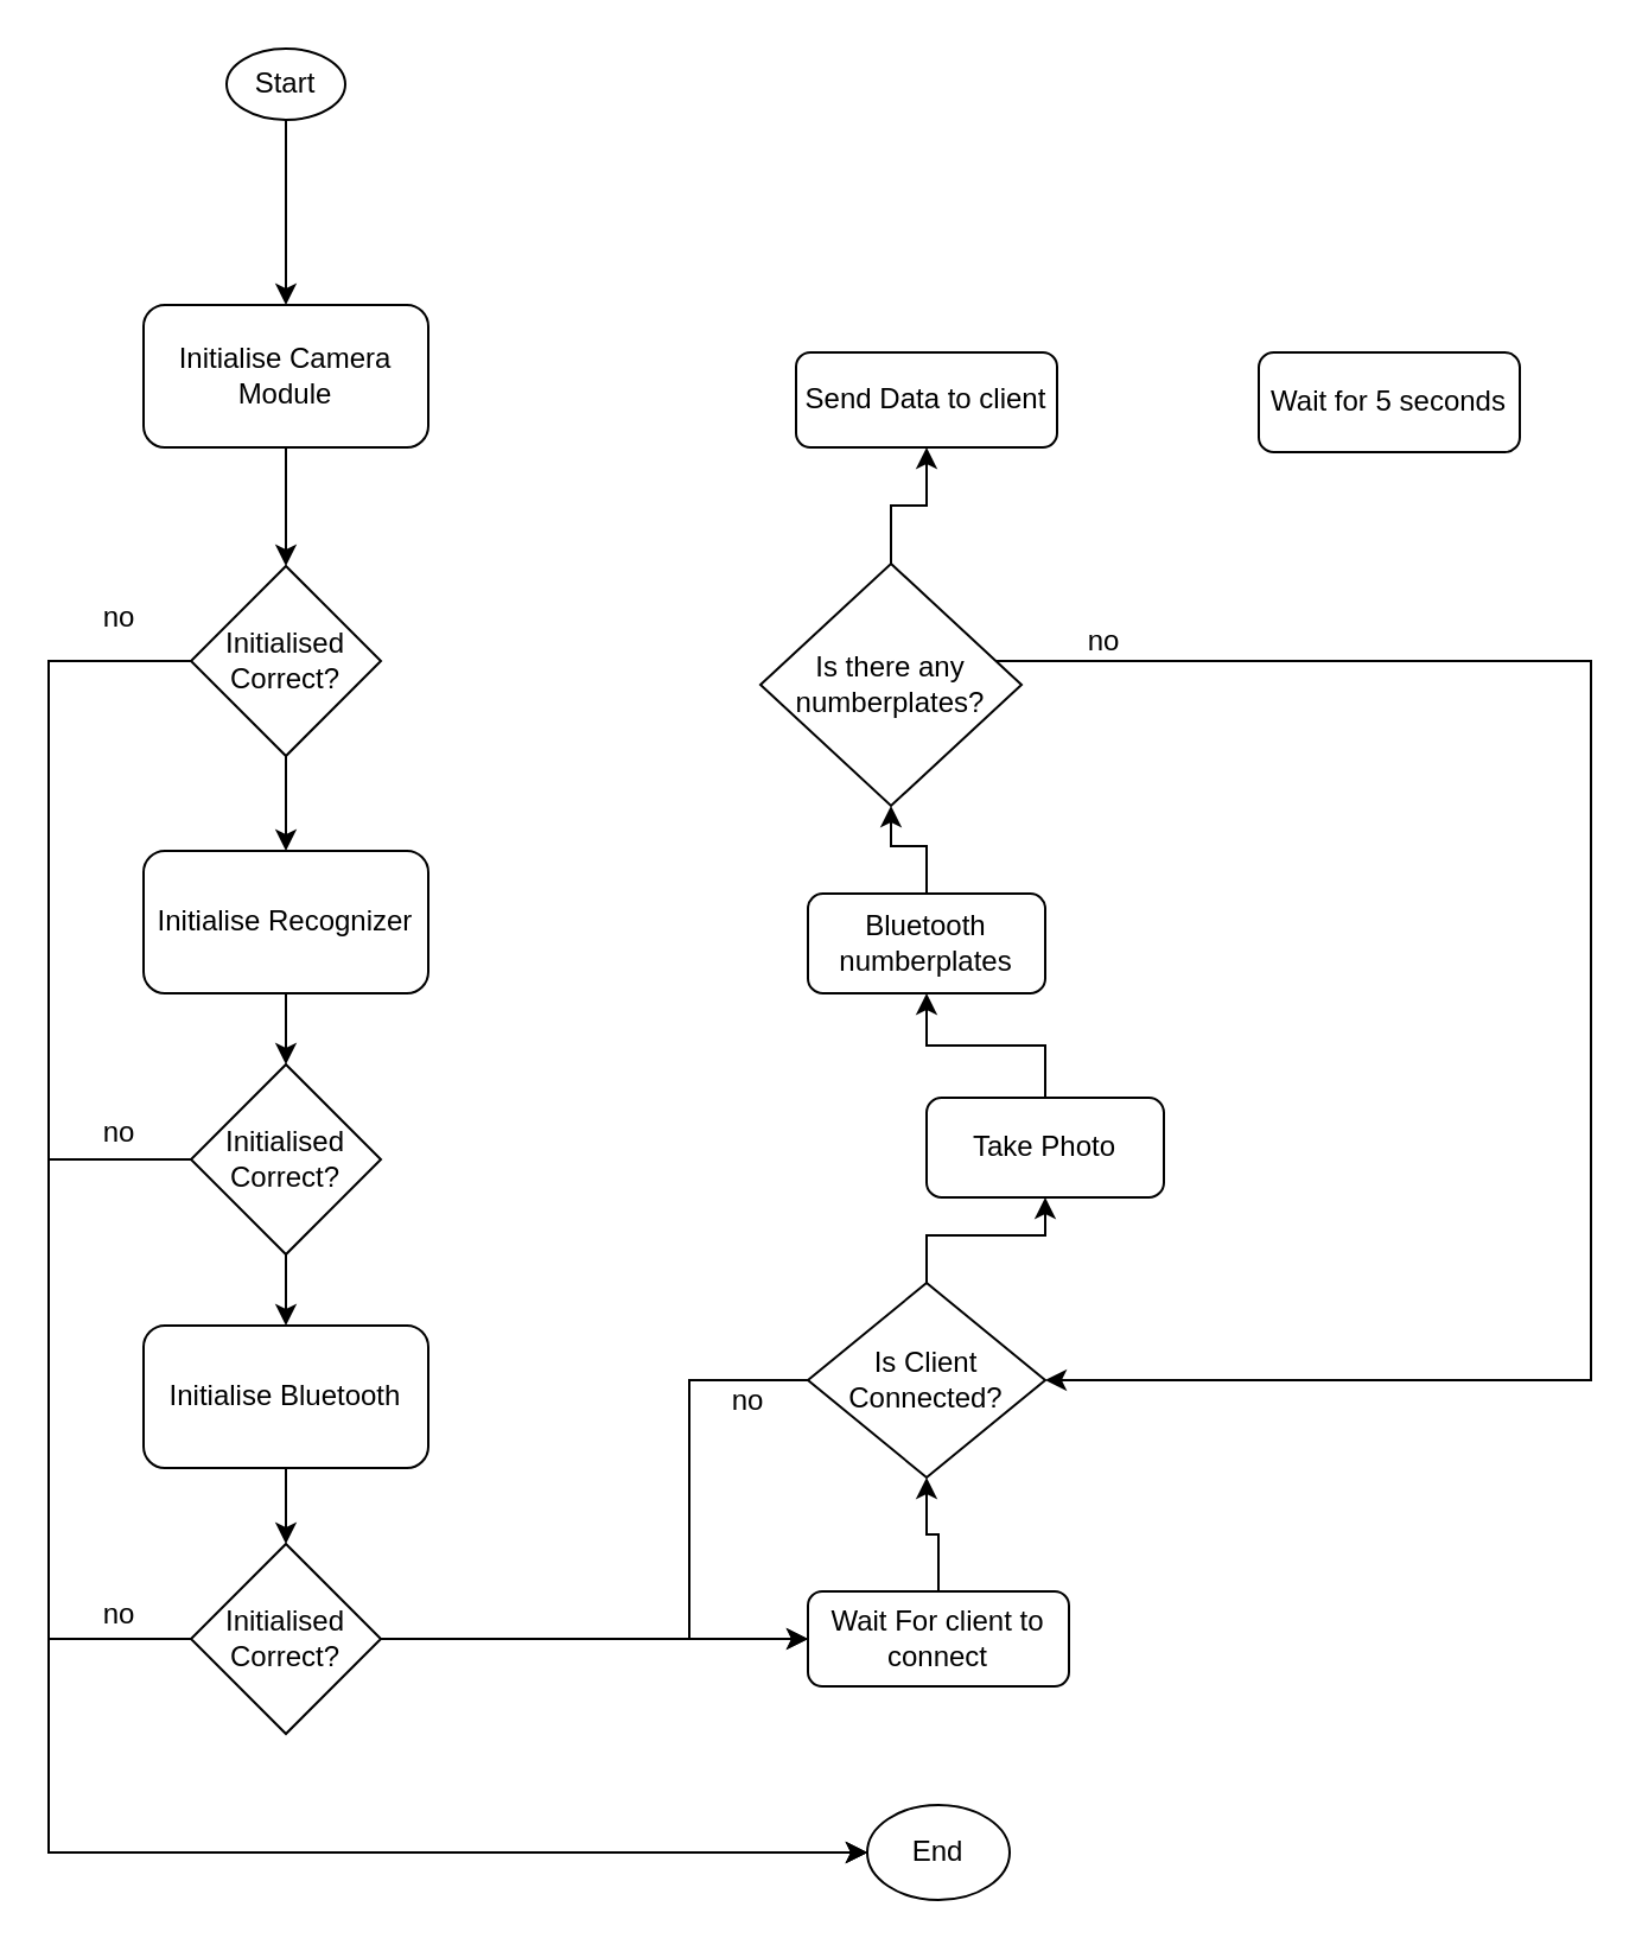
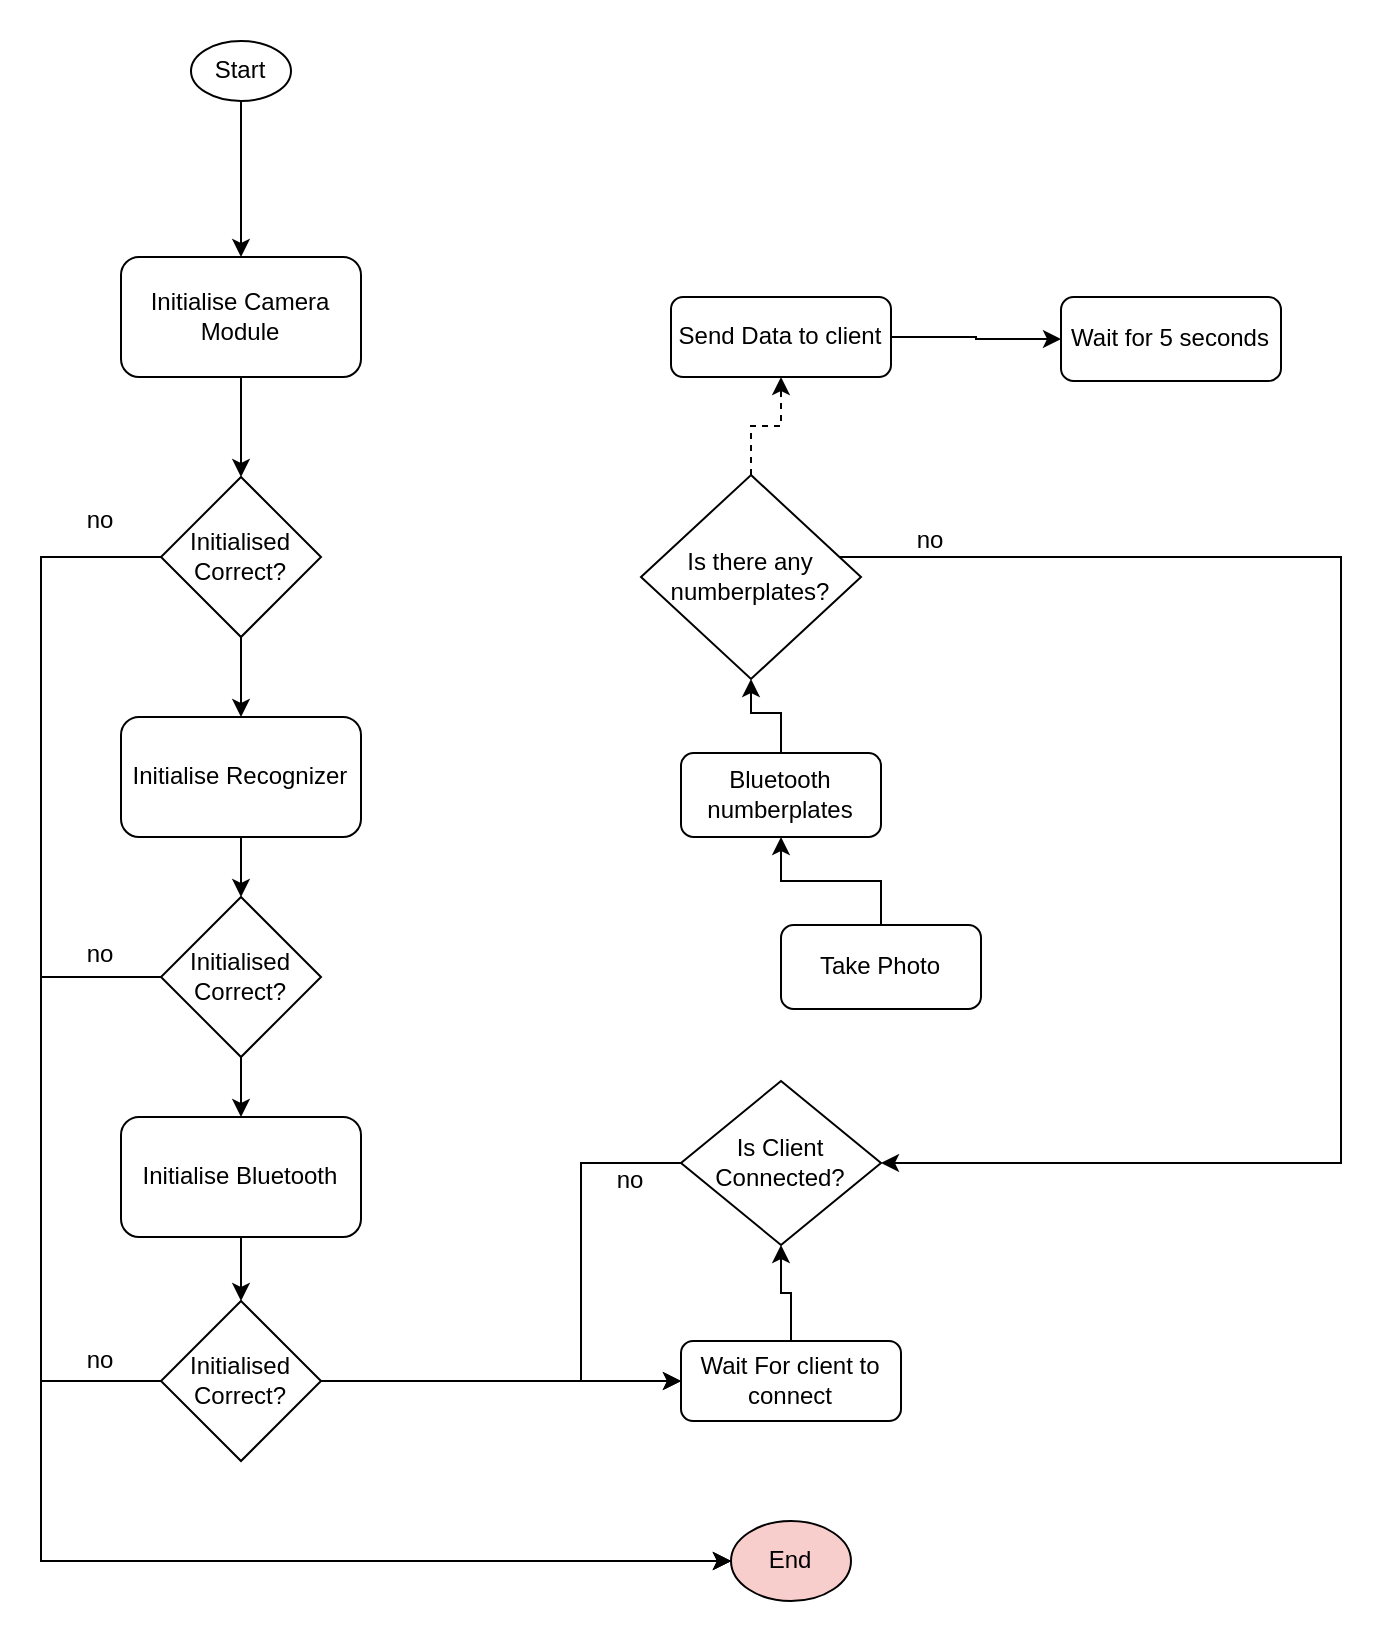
  <mxCell id="0" />
  <mxCell id="1" parent="0" />
  <mxCell id="2" style="edgeStyle=orthogonalEdgeStyle;rounded=0;orthogonalLoop=1;jettySize=auto;html=1;entryX=0.5;entryY=0;entryDx=0;entryDy=0;" edge="1" parent="1" source="3" target="10"><mxGeometry relative="1" as="geometry" /></mxCell>
  <mxCell id="3" value="Initialise Camera Module" style="rounded=1;whiteSpace=wrap;html=1;" vertex="1" parent="1"><mxGeometry x="60" y="128" width="120" height="60" as="geometry" /></mxCell>
  <mxCell id="4" style="edgeStyle=orthogonalEdgeStyle;rounded=0;orthogonalLoop=1;jettySize=auto;html=1;entryX=0.5;entryY=0;entryDx=0;entryDy=0;" edge="1" parent="1" source="5" target="13"><mxGeometry relative="1" as="geometry" /></mxCell>
  <mxCell id="5" value="Initialise Recognizer" style="rounded=1;whiteSpace=wrap;html=1;" vertex="1" parent="1"><mxGeometry x="60" y="358" width="120" height="60" as="geometry" /></mxCell>
  <mxCell id="6" style="edgeStyle=orthogonalEdgeStyle;rounded=0;orthogonalLoop=1;jettySize=auto;html=1;entryX=0.5;entryY=0;entryDx=0;entryDy=0;" edge="1" parent="1" source="7" target="16"><mxGeometry relative="1" as="geometry" /></mxCell>
  <mxCell id="7" value="Initialise Bluetooth" style="rounded=1;whiteSpace=wrap;html=1;" vertex="1" parent="1"><mxGeometry x="60" y="558" width="120" height="60" as="geometry" /></mxCell>
  <mxCell id="8" style="edgeStyle=orthogonalEdgeStyle;rounded=0;orthogonalLoop=1;jettySize=auto;html=1;" edge="1" parent="1" source="10" target="5"><mxGeometry relative="1" as="geometry" /></mxCell>
  <mxCell id="9" style="edgeStyle=orthogonalEdgeStyle;rounded=0;orthogonalLoop=1;jettySize=auto;html=1;entryX=0;entryY=0.5;entryDx=0;entryDy=0;" edge="1" parent="1" source="10" target="17"><mxGeometry relative="1" as="geometry"><Array as="points"><mxPoint x="20" y="278" /><mxPoint x="20" y="780" /></Array></mxGeometry></mxCell>
  <mxCell id="10" value="Initialised Correct?" style="rhombus;whiteSpace=wrap;html=1;" vertex="1" parent="1"><mxGeometry x="80" y="238" width="80" height="80" as="geometry" /></mxCell>
  <mxCell id="11" style="edgeStyle=orthogonalEdgeStyle;rounded=0;orthogonalLoop=1;jettySize=auto;html=1;entryX=0.5;entryY=0;entryDx=0;entryDy=0;" edge="1" parent="1" source="13" target="7"><mxGeometry relative="1" as="geometry" /></mxCell>
  <mxCell id="12" style="edgeStyle=orthogonalEdgeStyle;rounded=0;orthogonalLoop=1;jettySize=auto;html=1;entryX=0;entryY=0.5;entryDx=0;entryDy=0;" edge="1" parent="1" source="13" target="17"><mxGeometry relative="1" as="geometry"><Array as="points"><mxPoint x="20" y="488" /><mxPoint x="20" y="780" /></Array></mxGeometry></mxCell>
  <mxCell id="13" value="Initialised Correct?" style="rhombus;whiteSpace=wrap;html=1;" vertex="1" parent="1"><mxGeometry x="80" y="448" width="80" height="80" as="geometry" /></mxCell>
  <mxCell id="14" style="edgeStyle=orthogonalEdgeStyle;rounded=0;orthogonalLoop=1;jettySize=auto;html=1;" edge="1" parent="1" source="16" target="21"><mxGeometry relative="1" as="geometry" /></mxCell>
  <mxCell id="15" style="edgeStyle=orthogonalEdgeStyle;rounded=0;orthogonalLoop=1;jettySize=auto;html=1;entryX=0;entryY=0.5;entryDx=0;entryDy=0;" edge="1" parent="1" source="16" target="17"><mxGeometry relative="1" as="geometry"><Array as="points"><mxPoint x="20" y="690" /><mxPoint x="20" y="780" /></Array></mxGeometry></mxCell>
  <mxCell id="16" value="Initialised Correct?" style="rhombus;whiteSpace=wrap;html=1;" vertex="1" parent="1"><mxGeometry x="80" y="650" width="80" height="80" as="geometry" /></mxCell>
- <mxCell id="17" value="End" style="ellipse;whiteSpace=wrap;html=1;" vertex="1" parent="1"><mxGeometry x="365" y="760" width="60" height="40" as="geometry" /></mxCell>
+ <mxCell id="17" value="End" style="ellipse;whiteSpace=wrap;html=1;fillColor=#f8cecc;" vertex="1" parent="1"><mxGeometry x="365" y="760" width="60" height="40" as="geometry" /></mxCell>
  <mxCell id="18" style="edgeStyle=orthogonalEdgeStyle;rounded=0;orthogonalLoop=1;jettySize=auto;html=1;entryX=0.5;entryY=0;entryDx=0;entryDy=0;" edge="1" parent="1" source="19" target="3"><mxGeometry relative="1" as="geometry" /></mxCell>
  <mxCell id="19" value="Start" style="ellipse;whiteSpace=wrap;html=1;" vertex="1" parent="1"><mxGeometry x="95" y="20" width="50" height="30" as="geometry" /></mxCell>
  <mxCell id="20" style="edgeStyle=orthogonalEdgeStyle;rounded=0;orthogonalLoop=1;jettySize=auto;html=1;entryX=0.5;entryY=1;entryDx=0;entryDy=0;" edge="1" parent="1" source="21" target="24"><mxGeometry relative="1" as="geometry" /></mxCell>
  <mxCell id="21" value="Wait For client to connect" style="rounded=1;whiteSpace=wrap;html=1;" vertex="1" parent="1"><mxGeometry x="340" y="670" width="110" height="40" as="geometry" /></mxCell>
  <mxCell id="22" style="edgeStyle=orthogonalEdgeStyle;rounded=0;orthogonalLoop=1;jettySize=auto;html=1;entryX=0;entryY=0.5;entryDx=0;entryDy=0;" edge="1" parent="1" source="24" target="21"><mxGeometry relative="1" as="geometry"><Array as="points"><mxPoint x="290" y="581" /><mxPoint x="290" y="690" /></Array></mxGeometry></mxCell>
- <mxCell id="23" style="edgeStyle=orthogonalEdgeStyle;rounded=0;orthogonalLoop=1;jettySize=auto;html=1;entryX=0.5;entryY=1;entryDx=0;entryDy=0;" edge="1" parent="1" source="24" target="26"><mxGeometry relative="1" as="geometry" /></mxCell>
  <mxCell id="24" value="Is Client Connected?" style="rhombus;whiteSpace=wrap;html=1;" vertex="1" parent="1"><mxGeometry x="340" y="540" width="100" height="82" as="geometry" /></mxCell>
  <mxCell id="25" style="edgeStyle=orthogonalEdgeStyle;rounded=0;orthogonalLoop=1;jettySize=auto;html=1;entryX=0.5;entryY=1;entryDx=0;entryDy=0;" edge="1" parent="1" source="26" target="28"><mxGeometry relative="1" as="geometry" /></mxCell>
  <mxCell id="26" value="Take Photo" style="rounded=1;whiteSpace=wrap;html=1;" vertex="1" parent="1"><mxGeometry x="390" y="462" width="100" height="42" as="geometry" /></mxCell>
  <mxCell id="27" style="edgeStyle=orthogonalEdgeStyle;rounded=0;orthogonalLoop=1;jettySize=auto;html=1;entryX=0.5;entryY=1;entryDx=0;entryDy=0;" edge="1" parent="1" source="28" target="31"><mxGeometry relative="1" as="geometry" /></mxCell>
  <mxCell id="28" value="Bluetooth numberplates" style="rounded=1;whiteSpace=wrap;html=1;" vertex="1" parent="1"><mxGeometry x="340" y="376" width="100" height="42" as="geometry" /></mxCell>
- <mxCell id="29" style="edgeStyle=orthogonalEdgeStyle;rounded=0;orthogonalLoop=1;jettySize=auto;html=1;entryX=0.5;entryY=1;entryDx=0;entryDy=0;" edge="1" parent="1" source="31" target="33"><mxGeometry relative="1" as="geometry" /></mxCell>
+ <mxCell id="29" style="edgeStyle=orthogonalEdgeStyle;rounded=0;orthogonalLoop=1;jettySize=auto;html=1;entryX=0.5;entryY=1;entryDx=0;entryDy=0;dashed=1;" edge="1" parent="1" source="31" target="33"><mxGeometry relative="1" as="geometry" /></mxCell>
  <mxCell id="30" style="edgeStyle=orthogonalEdgeStyle;rounded=0;orthogonalLoop=1;jettySize=auto;html=1;entryX=1;entryY=0.5;entryDx=0;entryDy=0;" edge="1" parent="1" source="31" target="24"><mxGeometry relative="1" as="geometry"><mxPoint x="670" y="580" as="targetPoint" /><Array as="points"><mxPoint x="670" y="278" /><mxPoint x="670" y="581" /></Array></mxGeometry></mxCell>
  <mxCell id="31" value="Is there any numberplates?" style="rhombus;whiteSpace=wrap;html=1;" vertex="1" parent="1"><mxGeometry x="320" y="237" width="110" height="102" as="geometry" /></mxCell>
+ <mxCell id="32" style="edgeStyle=orthogonalEdgeStyle;rounded=0;orthogonalLoop=1;jettySize=auto;html=1;entryX=0;entryY=0.5;entryDx=0;entryDy=0;" edge="1" parent="1" source="33" target="34"><mxGeometry relative="1" as="geometry" /></mxCell>
  <mxCell id="33" value="Send Data to client" style="rounded=1;whiteSpace=wrap;html=1;" vertex="1" parent="1"><mxGeometry x="335" y="148" width="110" height="40" as="geometry" /></mxCell>
  <mxCell id="34" value="Wait for 5 seconds" style="rounded=1;whiteSpace=wrap;html=1;" vertex="1" parent="1"><mxGeometry x="530" y="148" width="110" height="42" as="geometry" /></mxCell>
  <mxCell id="35" value="no" style="text;html=1;strokeColor=none;fillColor=none;align=center;verticalAlign=middle;whiteSpace=wrap;rounded=0;" vertex="1" parent="1"><mxGeometry x="30" y="250" width="40" height="20" as="geometry" /></mxCell>
  <mxCell id="36" value="no" style="text;html=1;strokeColor=none;fillColor=none;align=center;verticalAlign=middle;whiteSpace=wrap;rounded=0;" vertex="1" parent="1"><mxGeometry x="30" y="467" width="40" height="20" as="geometry" /></mxCell>
  <mxCell id="37" value="no" style="text;html=1;strokeColor=none;fillColor=none;align=center;verticalAlign=middle;whiteSpace=wrap;rounded=0;" vertex="1" parent="1"><mxGeometry x="30" y="670" width="40" height="20" as="geometry" /></mxCell>
  <mxCell id="38" value="no" style="text;html=1;strokeColor=none;fillColor=none;align=center;verticalAlign=middle;whiteSpace=wrap;rounded=0;" vertex="1" parent="1"><mxGeometry x="295" y="580" width="40" height="20" as="geometry" /></mxCell>
  <mxCell id="39" value="no" style="text;html=1;strokeColor=none;fillColor=none;align=center;verticalAlign=middle;whiteSpace=wrap;rounded=0;" vertex="1" parent="1"><mxGeometry x="445" y="260" width="40" height="20" as="geometry" /></mxCell>
